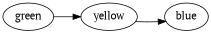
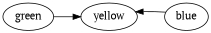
  digraph {
    fontname="PT Serif"
    rankdir=LR
    node [fontname="PT Serif"]
    edge [fontname="PT Serif"]
    n1 [label=green]
    n2 [label=yellow]
    n3 [label=blue]
    n1 -> n2 [shape=square]
-   n2 -> n3 [shape=circle]
+   n3 -> n2 [shape=circle]
  }
